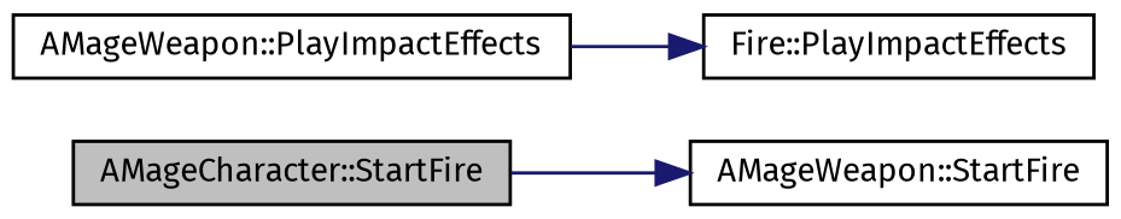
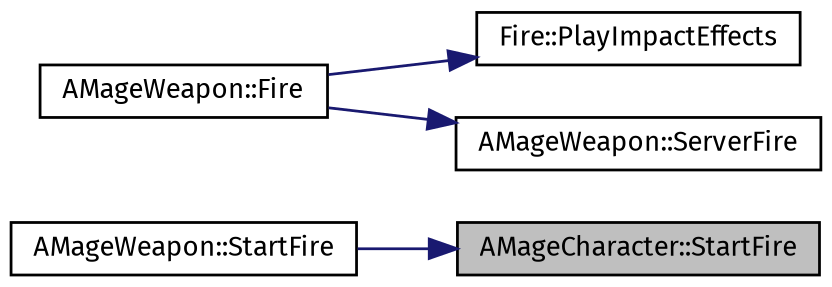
  digraph {
    fontname="Fira Sans"
    rankdir=LR
    node [color=black fillcolor=white fontname="Fira Sans" fontsize=10 shape=record style=filled]
    edge [color=midnightblue fontname="Fira Sans" fontsize=10 labelfontname=Helvetica labelfontsize=10 style=solid]
    n1 [fillcolor=grey75 fontcolor=black height=0.2 label="AMageCharacter::StartFire" width=0.4]
    n2 [height=0.2 label="AMageWeapon::StartFire" width=0.4]
-   n3 [height=0.2 label="AMageWeapon::PlayImpactEffects" width=0.4]
+   n3 [height=0.2 label="AMageWeapon::Fire" width=0.4]
    n4 [height=0.2 label="Fire::PlayImpactEffects" width=0.4]
-   n1 -> n2
+   n5 [height=0.2 label="AMageWeapon::ServerFire" width=0.4]
+   n2 -> n1
    n3 -> n4
+   n3 -> n5
  }
